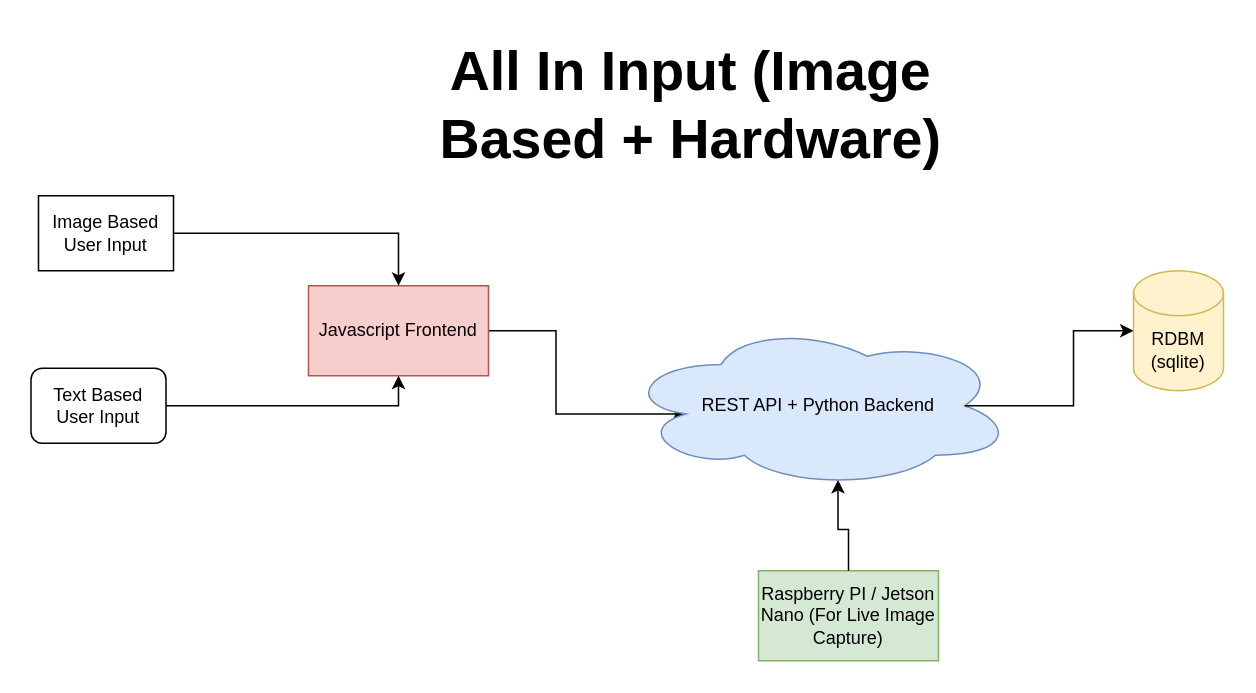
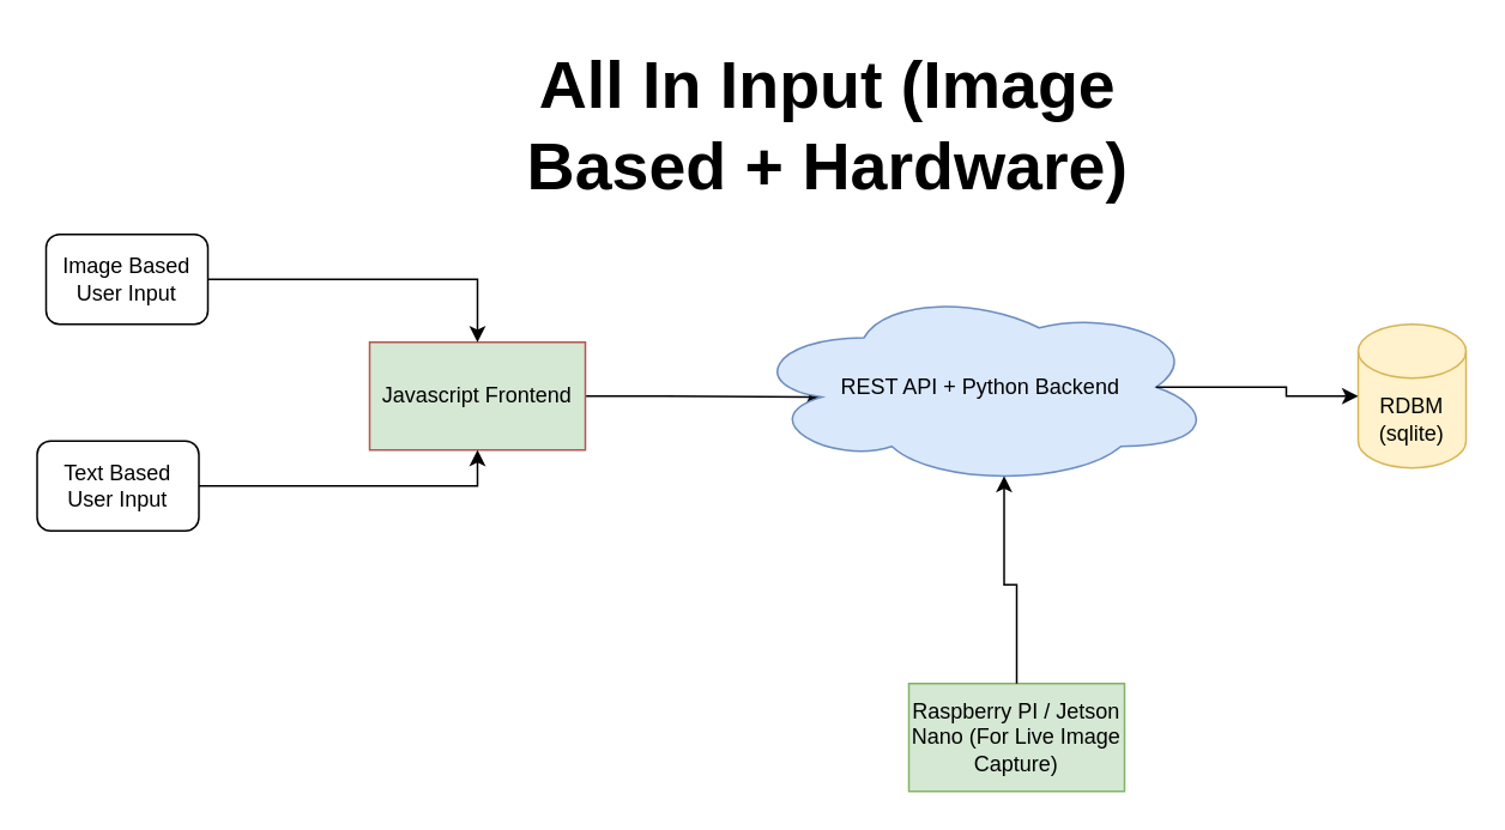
  <mxCell id="0" />
  <mxCell id="1" parent="0" />
  <mxCell id="2" style="edgeStyle=orthogonalEdgeStyle;rounded=0;orthogonalLoop=1;jettySize=auto;html=1;entryX=0.16;entryY=0.55;entryDx=0;entryDy=0;entryPerimeter=0;" edge="1" parent="1" source="3" target="6"><mxGeometry relative="1" as="geometry"><mxPoint x="425" y="200" as="targetPoint" /></mxGeometry></mxCell>
- <mxCell id="3" value="Javascript Frontend" style="rounded=0;whiteSpace=wrap;html=1;fillColor=#f8cecc;strokeColor=#b85450;" vertex="1" parent="1"><mxGeometry x="205" y="190" width="120" height="60" as="geometry" /></mxCell>
+ <mxCell id="3" value="Javascript Frontend" style="rounded=0;whiteSpace=wrap;html=1;fillColor=#d5e8d4;strokeColor=#b85450;" vertex="1" parent="1"><mxGeometry x="205" y="190" width="120" height="60" as="geometry" /></mxCell>
  <mxCell id="4" value="RDBM (sqlite)" style="shape=cylinder3;whiteSpace=wrap;html=1;boundedLbl=1;backgroundOutline=1;size=15;fillColor=#fff2cc;strokeColor=#d6b656;" vertex="1" parent="1"><mxGeometry x="755" y="180" width="60" height="80" as="geometry" /></mxCell>
  <mxCell id="5" value="Raspberry PI / Jetson Nano (For Live Image Capture)" style="rounded=0;whiteSpace=wrap;html=1;fillColor=#d5e8d4;strokeColor=#82b366;" vertex="1" parent="1"><mxGeometry x="505" y="380" width="120" height="60" as="geometry" /></mxCell>
- <mxCell id="6" value="REST API + Python Backend" style="ellipse;shape=cloud;whiteSpace=wrap;html=1;fillColor=#dae8fc;strokeColor=#6c8ebf;" vertex="1" parent="1"><mxGeometry x="415" y="215" width="260" height="110" as="geometry" /></mxCell>
+ <mxCell id="6" value="REST API + Python Backend" style="ellipse;shape=cloud;whiteSpace=wrap;html=1;fillColor=#dae8fc;strokeColor=#6c8ebf;" vertex="1" parent="1"><mxGeometry x="415" y="160" width="260" height="110" as="geometry" /></mxCell>
  <mxCell id="7" style="edgeStyle=orthogonalEdgeStyle;rounded=0;orthogonalLoop=1;jettySize=auto;html=1;exitX=0.5;exitY=0;exitDx=0;exitDy=0;entryX=0.55;entryY=0.95;entryDx=0;entryDy=0;entryPerimeter=0;" edge="1" parent="1" source="5" target="6"><mxGeometry relative="1" as="geometry" /></mxCell>
  <mxCell id="8" value="&lt;font style=&quot;font-size: 37px;&quot;&gt;All In Input (Image Based + Hardware)&lt;/font&gt;" style="text;html=1;align=center;verticalAlign=middle;whiteSpace=wrap;rounded=0;fontStyle=1" vertex="1" parent="1"><mxGeometry x="245" y="20" width="430" height="100" as="geometry" /></mxCell>
  <mxCell id="9" style="edgeStyle=orthogonalEdgeStyle;rounded=0;orthogonalLoop=1;jettySize=auto;html=1;exitX=0.875;exitY=0.5;exitDx=0;exitDy=0;exitPerimeter=0;entryX=0;entryY=0.5;entryDx=0;entryDy=0;entryPerimeter=0;" edge="1" parent="1" source="6" target="4"><mxGeometry relative="1" as="geometry" /></mxCell>
  <mxCell id="10" style="edgeStyle=orthogonalEdgeStyle;rounded=0;orthogonalLoop=1;jettySize=auto;html=1;entryX=0.5;entryY=0;entryDx=0;entryDy=0;" edge="1" parent="1" source="11" target="3"><mxGeometry relative="1" as="geometry" /></mxCell>
- <mxCell id="11" value="Image Based User Input" style="whiteSpace=wrap;html=1;rounded=0;" vertex="1" parent="1"><mxGeometry x="25" y="130" width="90" height="50" as="geometry" /></mxCell>
+ <mxCell id="11" value="Image Based User Input" style="rounded=1;whiteSpace=wrap;html=1;" vertex="1" parent="1"><mxGeometry x="25" y="130" width="90" height="50" as="geometry" /></mxCell>
  <mxCell id="12" style="edgeStyle=orthogonalEdgeStyle;rounded=0;orthogonalLoop=1;jettySize=auto;html=1;entryX=0.5;entryY=1;entryDx=0;entryDy=0;" edge="1" parent="1" source="13" target="3"><mxGeometry relative="1" as="geometry" /></mxCell>
  <mxCell id="13" value="Text Based User Input" style="rounded=1;whiteSpace=wrap;html=1;" vertex="1" parent="1"><mxGeometry x="20" y="245" width="90" height="50" as="geometry" /></mxCell>
